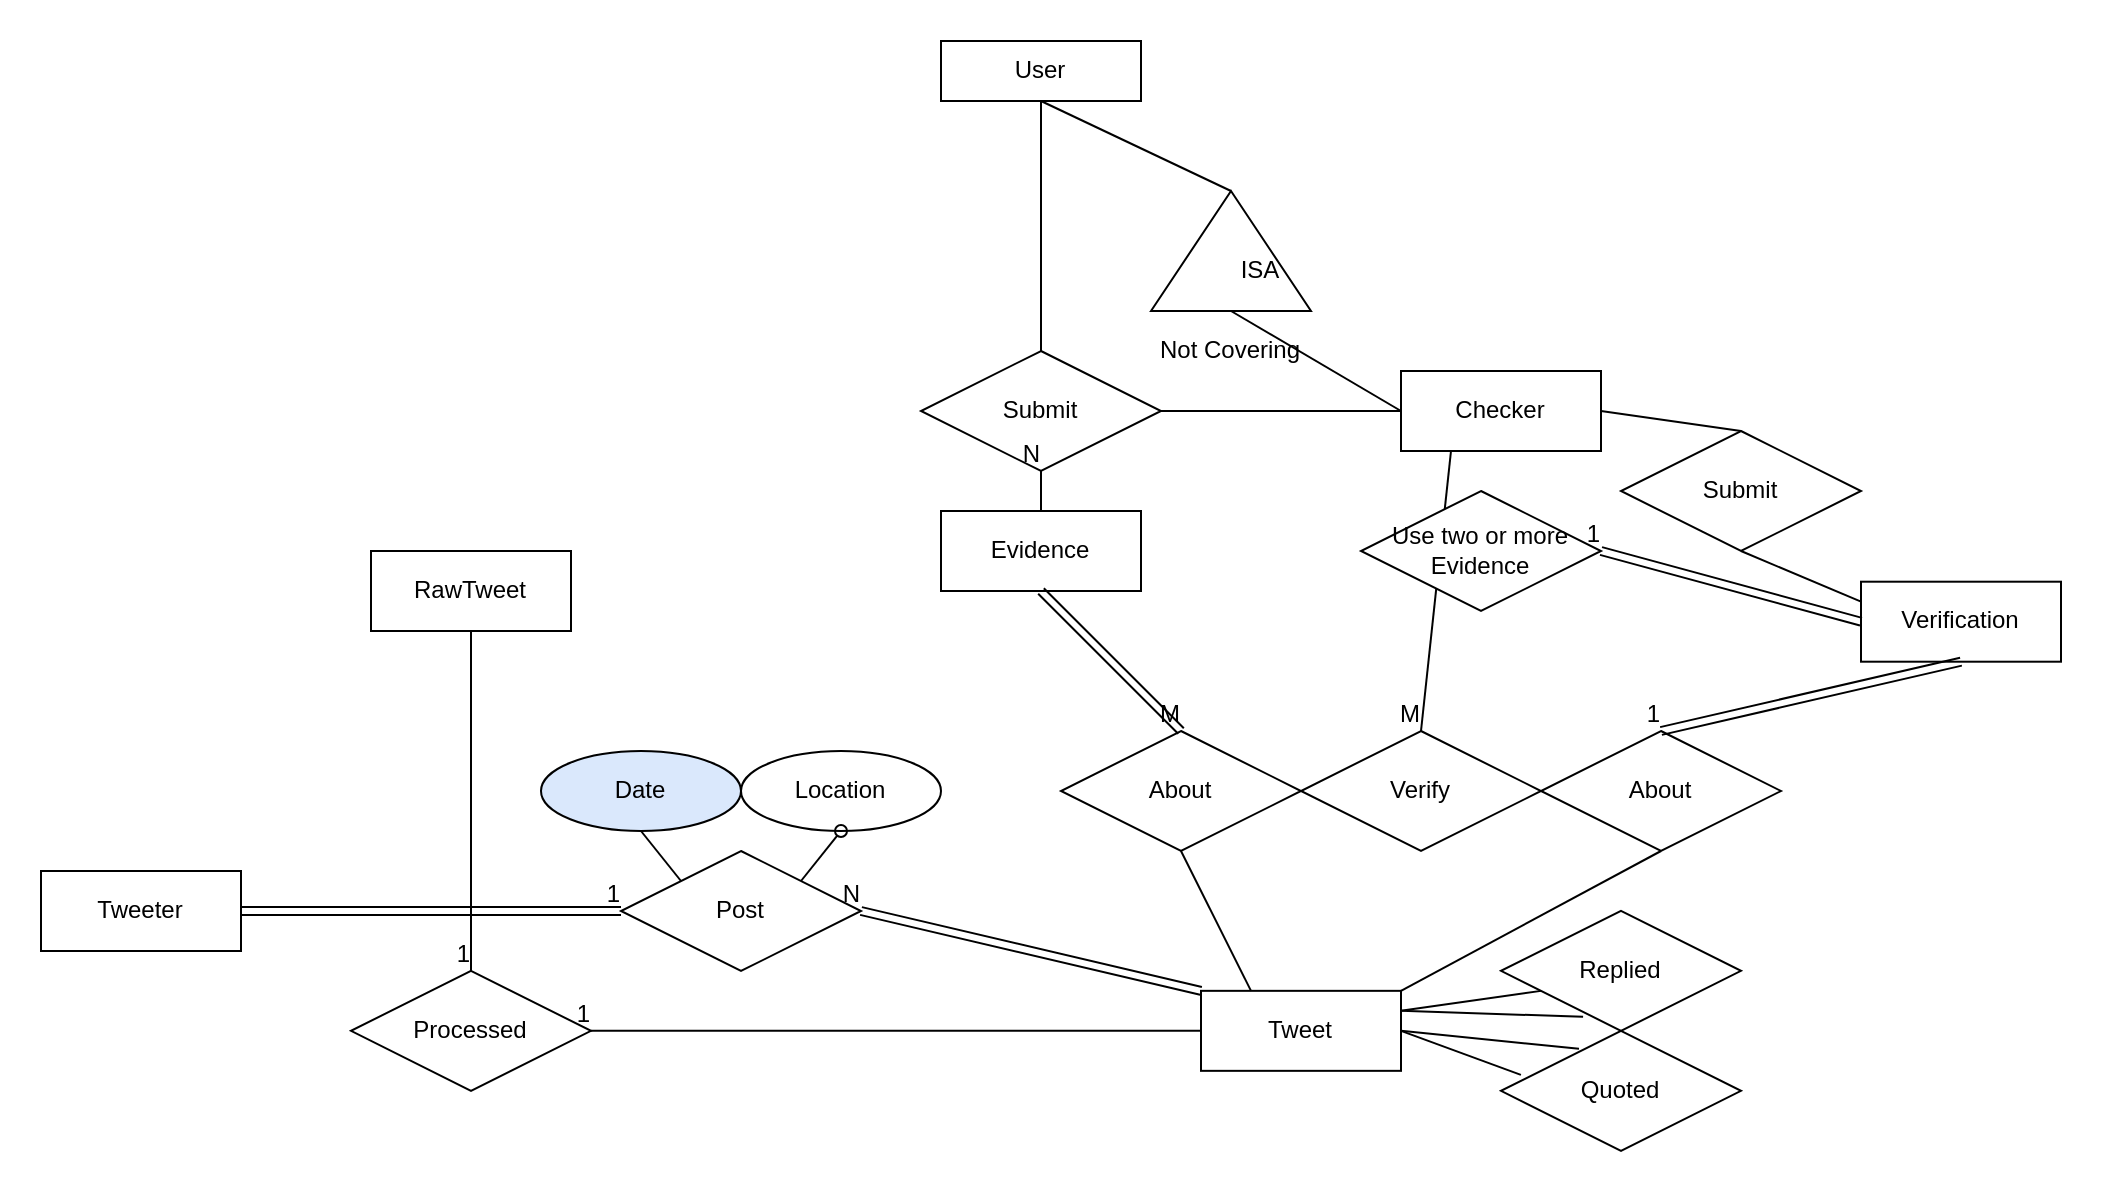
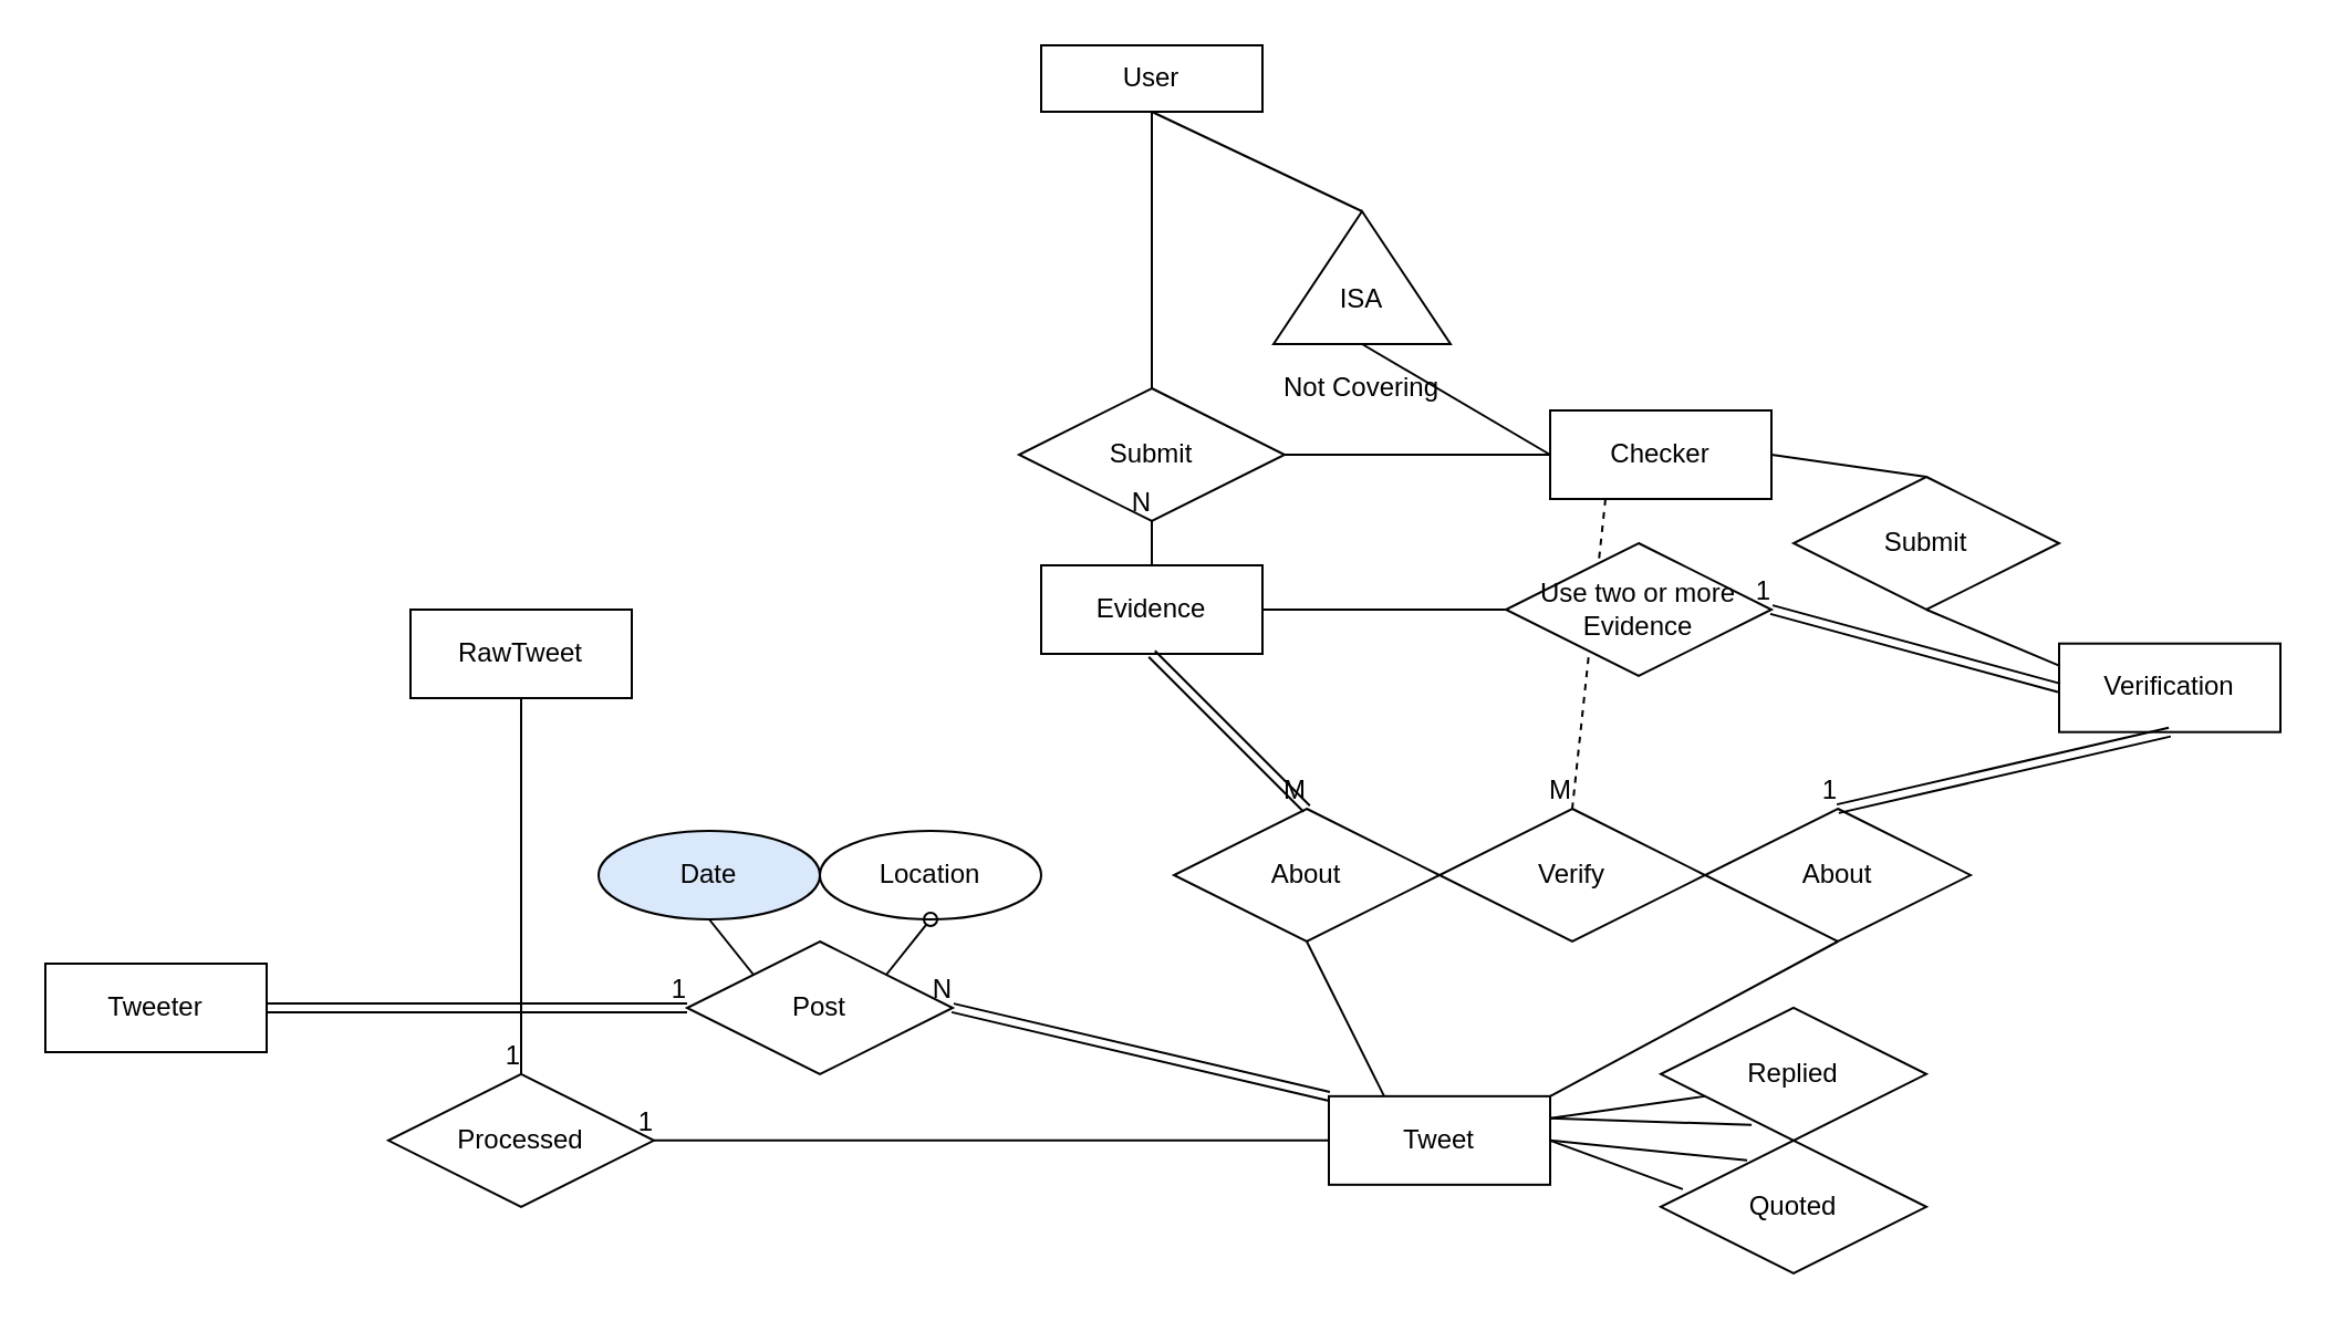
  <mxCell id="0" />
  <mxCell id="1" parent="0" />
  <mxCell id="2" value="Tweeter" style="whiteSpace=wrap;html=1;align=center;" parent="1" vertex="1"><mxGeometry x="20" y="435" width="100" height="40" as="geometry" /></mxCell>
  <mxCell id="3" value="Checker" style="whiteSpace=wrap;html=1;align=center;" parent="1" vertex="1"><mxGeometry x="700" y="185" width="100" height="40" as="geometry" /></mxCell>
  <mxCell id="4" value="RawTweet" style="whiteSpace=wrap;html=1;align=center;" parent="1" vertex="1"><mxGeometry x="185" y="275" width="100" height="40" as="geometry" /></mxCell>
  <mxCell id="5" value="Tweet" style="whiteSpace=wrap;html=1;align=center;" parent="1" vertex="1"><mxGeometry x="600" y="494.92" width="100" height="40" as="geometry" /></mxCell>
  <mxCell id="6" value="Evidence" style="whiteSpace=wrap;html=1;align=center;" parent="1" vertex="1"><mxGeometry x="470" y="255" width="100" height="40" as="geometry" /></mxCell>
  <mxCell id="7" value="Verification" style="whiteSpace=wrap;html=1;align=center;" parent="1" vertex="1"><mxGeometry x="930" y="290.35" width="100" height="40" as="geometry" /></mxCell>
  <mxCell id="8" value="User" style="whiteSpace=wrap;html=1;align=center;" parent="1" vertex="1"><mxGeometry x="470" y="20" width="100" height="30" as="geometry" /></mxCell>
  <mxCell id="9" value="" style="triangle;whiteSpace=wrap;html=1;direction=north;" parent="1" vertex="1"><mxGeometry x="575" y="95" width="80" height="60" as="geometry" /></mxCell>
- <mxCell id="10" value="ISA" style="text;html=1;strokeColor=none;fillColor=none;align=center;verticalAlign=middle;whiteSpace=wrap;rounded=0;" parent="1" vertex="1"><mxGeometry x="610" y="125" width="40" height="20" as="geometry" /></mxCell>
+ <mxCell id="10" value="ISA" style="text;html=1;strokeColor=none;fillColor=none;align=center;verticalAlign=middle;whiteSpace=wrap;rounded=0;" parent="1" vertex="1"><mxGeometry x="595" y="125" width="40" height="20" as="geometry" /></mxCell>
  <mxCell id="11" value="" style="endArrow=none;html=1;rounded=0;entryX=0.5;entryY=1;entryDx=0;entryDy=0;exitX=1;exitY=0.5;exitDx=0;exitDy=0;" parent="1" source="9" target="8" edge="1"><mxGeometry relative="1" as="geometry"><mxPoint x="20" y="555" as="sourcePoint" /><mxPoint x="180" y="555" as="targetPoint" /></mxGeometry></mxCell>
  <mxCell id="12" value="" style="endArrow=none;html=1;rounded=0;exitX=0;exitY=0.5;exitDx=0;exitDy=0;entryX=0;entryY=0.5;entryDx=0;entryDy=0;" parent="1" source="3" target="9" edge="1"><mxGeometry relative="1" as="geometry"><mxPoint x="20" y="575" as="sourcePoint" /><mxPoint x="620" y="155" as="targetPoint" /></mxGeometry></mxCell>
  <mxCell id="13" value="Not Covering" style="text;html=1;strokeColor=none;fillColor=none;align=center;verticalAlign=middle;whiteSpace=wrap;rounded=0;" parent="1" vertex="1"><mxGeometry x="570" y="165" width="90" height="20" as="geometry" /></mxCell>
  <mxCell id="14" value="Processed" style="shape=rhombus;perimeter=rhombusPerimeter;whiteSpace=wrap;html=1;align=center;" parent="1" vertex="1"><mxGeometry x="175" y="484.92" width="120" height="60" as="geometry" /></mxCell>
  <mxCell id="15" value="" style="endArrow=none;html=1;rounded=0;exitX=0.5;exitY=1;exitDx=0;exitDy=0;entryX=0.5;entryY=0;entryDx=0;entryDy=0;" parent="1" source="4" target="14" edge="1"><mxGeometry relative="1" as="geometry"><mxPoint x="20" y="565" as="sourcePoint" /><mxPoint x="180" y="565" as="targetPoint" /></mxGeometry></mxCell>
  <mxCell id="16" value="1" style="resizable=0;html=1;align=right;verticalAlign=bottom;" parent="15" connectable="0" vertex="1"><mxGeometry x="1" relative="1" as="geometry" /></mxCell>
  <mxCell id="17" value="" style="endArrow=none;html=1;rounded=0;entryX=1;entryY=0.5;entryDx=0;entryDy=0;exitX=0;exitY=0.5;exitDx=0;exitDy=0;" parent="1" source="5" target="14" edge="1"><mxGeometry relative="1" as="geometry"><mxPoint x="20" y="565" as="sourcePoint" /><mxPoint x="180" y="565" as="targetPoint" /></mxGeometry></mxCell>
  <mxCell id="18" value="1" style="resizable=0;html=1;align=right;verticalAlign=bottom;" parent="17" connectable="0" vertex="1"><mxGeometry x="1" relative="1" as="geometry" /></mxCell>
  <mxCell id="19" value="Post" style="shape=rhombus;perimeter=rhombusPerimeter;whiteSpace=wrap;html=1;align=center;" parent="1" vertex="1"><mxGeometry x="310" y="425" width="120" height="60" as="geometry" /></mxCell>
  <mxCell id="20" value="" style="shape=link;html=1;rounded=0;entryX=1;entryY=0.5;entryDx=0;entryDy=0;exitX=0;exitY=0;exitDx=0;exitDy=0;" parent="1" source="5" target="19" edge="1"><mxGeometry relative="1" as="geometry"><mxPoint x="20" y="565" as="sourcePoint" /><mxPoint x="180" y="565" as="targetPoint" /></mxGeometry></mxCell>
  <mxCell id="21" value="N" style="resizable=0;html=1;align=right;verticalAlign=bottom;" parent="20" connectable="0" vertex="1"><mxGeometry x="1" relative="1" as="geometry" /></mxCell>
  <mxCell id="22" value="Date" style="ellipse;whiteSpace=wrap;html=1;align=center;fillColor=#dae8fc;" parent="1" vertex="1"><mxGeometry x="270" y="375" width="100" height="40" as="geometry" /></mxCell>
  <mxCell id="23" value="Location" style="ellipse;whiteSpace=wrap;html=1;align=center;" parent="1" vertex="1"><mxGeometry x="370" y="375" width="100" height="40" as="geometry" /></mxCell>
  <mxCell id="24" value="" style="endArrow=oval;html=1;rounded=0;entryX=0.5;entryY=1;entryDx=0;entryDy=0;exitX=1;exitY=0;exitDx=0;exitDy=0;endFill=0;" parent="1" source="19" target="23" edge="1"><mxGeometry relative="1" as="geometry"><mxPoint x="20" y="565" as="sourcePoint" /><mxPoint x="180" y="565" as="targetPoint" /></mxGeometry></mxCell>
  <mxCell id="25" value="" style="endArrow=none;html=1;rounded=0;entryX=0.5;entryY=1;entryDx=0;entryDy=0;exitX=0;exitY=0;exitDx=0;exitDy=0;" parent="1" source="19" target="22" edge="1"><mxGeometry relative="1" as="geometry"><mxPoint x="20" y="585" as="sourcePoint" /><mxPoint x="180" y="585" as="targetPoint" /></mxGeometry></mxCell>
  <mxCell id="26" value="Replied" style="shape=rhombus;perimeter=rhombusPerimeter;whiteSpace=wrap;html=1;align=center;" parent="1" vertex="1"><mxGeometry x="750" y="454.92" width="120" height="60" as="geometry" /></mxCell>
  <mxCell id="27" value="Quoted" style="shape=rhombus;perimeter=rhombusPerimeter;whiteSpace=wrap;html=1;align=center;" parent="1" vertex="1"><mxGeometry x="750" y="514.92" width="120" height="60" as="geometry" /></mxCell>
  <mxCell id="28" value="" style="endArrow=none;html=1;rounded=0;entryX=1;entryY=0.25;entryDx=0;entryDy=0;exitX=0.167;exitY=0.667;exitDx=0;exitDy=0;exitPerimeter=0;" parent="1" source="26" target="5" edge="1"><mxGeometry relative="1" as="geometry"><mxPoint x="20" y="575" as="sourcePoint" /><mxPoint x="180" y="575" as="targetPoint" /></mxGeometry></mxCell>
  <mxCell id="29" value="" style="endArrow=none;html=1;rounded=0;entryX=0.342;entryY=0.883;entryDx=0;entryDy=0;entryPerimeter=0;exitX=1;exitY=0.25;exitDx=0;exitDy=0;" parent="1" source="5" target="26" edge="1"><mxGeometry relative="1" as="geometry"><mxPoint x="20" y="595" as="sourcePoint" /><mxPoint x="180" y="595" as="targetPoint" /></mxGeometry></mxCell>
  <mxCell id="30" value="" style="endArrow=none;html=1;rounded=0;entryX=0.083;entryY=0.367;entryDx=0;entryDy=0;entryPerimeter=0;exitX=1;exitY=0.5;exitDx=0;exitDy=0;" parent="1" source="5" target="27" edge="1"><mxGeometry relative="1" as="geometry"><mxPoint x="20" y="615" as="sourcePoint" /><mxPoint x="180" y="615" as="targetPoint" /></mxGeometry></mxCell>
  <mxCell id="31" value="" style="endArrow=none;html=1;rounded=0;entryX=0.325;entryY=0.15;entryDx=0;entryDy=0;entryPerimeter=0;exitX=1;exitY=0.5;exitDx=0;exitDy=0;" parent="1" source="5" target="27" edge="1"><mxGeometry relative="1" as="geometry"><mxPoint x="20" y="635" as="sourcePoint" /><mxPoint x="180" y="635" as="targetPoint" /></mxGeometry></mxCell>
  <mxCell id="32" value="Submit" style="shape=rhombus;perimeter=rhombusPerimeter;whiteSpace=wrap;html=1;align=center;" parent="1" vertex="1"><mxGeometry x="460" y="175" width="120" height="60" as="geometry" /></mxCell>
  <mxCell id="33" value="About" style="shape=rhombus;perimeter=rhombusPerimeter;whiteSpace=wrap;html=1;align=center;" parent="1" vertex="1"><mxGeometry x="530" y="365" width="120" height="60" as="geometry" /></mxCell>
  <mxCell id="34" value="" style="shape=link;html=1;rounded=0;endArrow=oval;endFill=0;exitX=0.5;exitY=1;exitDx=0;exitDy=0;entryX=0.5;entryY=0;entryDx=0;entryDy=0;" parent="1" source="6" target="33" edge="1"><mxGeometry relative="1" as="geometry"><mxPoint x="20" y="595" as="sourcePoint" /><mxPoint x="180" y="595" as="targetPoint" /></mxGeometry></mxCell>
  <mxCell id="35" value="M" style="resizable=0;html=1;align=right;verticalAlign=bottom;" parent="34" connectable="0" vertex="1"><mxGeometry x="1" relative="1" as="geometry" /></mxCell>
  <mxCell id="36" value="" style="endArrow=none;html=1;rounded=0;entryX=0.5;entryY=1;entryDx=0;entryDy=0;exitX=0.5;exitY=0;exitDx=0;exitDy=0;" parent="1" source="6" target="32" edge="1"><mxGeometry relative="1" as="geometry"><mxPoint x="20" y="595" as="sourcePoint" /><mxPoint x="180" y="595" as="targetPoint" /></mxGeometry></mxCell>
  <mxCell id="37" value="N" style="resizable=0;html=1;align=right;verticalAlign=bottom;" parent="36" connectable="0" vertex="1"><mxGeometry x="1" relative="1" as="geometry" /></mxCell>
  <mxCell id="38" value="" style="endArrow=none;html=1;rounded=0;entryX=0.5;entryY=1;entryDx=0;entryDy=0;exitX=0.5;exitY=0;exitDx=0;exitDy=0;" parent="1" source="32" target="8" edge="1"><mxGeometry relative="1" as="geometry"><mxPoint x="20" y="595" as="sourcePoint" /><mxPoint x="180" y="595" as="targetPoint" /></mxGeometry></mxCell>
  <mxCell id="39" value="" style="endArrow=none;html=1;rounded=0;entryX=0;entryY=0.5;entryDx=0;entryDy=0;exitX=1;exitY=0.5;exitDx=0;exitDy=0;" parent="1" source="32" target="3" edge="1"><mxGeometry relative="1" as="geometry"><mxPoint x="20" y="595" as="sourcePoint" /><mxPoint x="180" y="595" as="targetPoint" /></mxGeometry></mxCell>
  <mxCell id="40" value="Submit" style="shape=rhombus;perimeter=rhombusPerimeter;whiteSpace=wrap;html=1;align=center;" parent="1" vertex="1"><mxGeometry x="810" y="215" width="120" height="60" as="geometry" /></mxCell>
  <mxCell id="41" value="" style="endArrow=none;html=1;rounded=0;entryX=0.5;entryY=1;entryDx=0;entryDy=0;exitX=0;exitY=0.25;exitDx=0;exitDy=0;" parent="1" source="7" target="40" edge="1"><mxGeometry relative="1" as="geometry"><mxPoint x="20" y="595" as="sourcePoint" /><mxPoint x="180" y="595" as="targetPoint" /></mxGeometry></mxCell>
  <mxCell id="42" value="" style="endArrow=none;html=1;rounded=0;entryX=0.5;entryY=0;entryDx=0;entryDy=0;exitX=1;exitY=0.5;exitDx=0;exitDy=0;" parent="1" source="3" target="40" edge="1"><mxGeometry relative="1" as="geometry"><mxPoint x="20" y="595" as="sourcePoint" /><mxPoint x="180" y="595" as="targetPoint" /></mxGeometry></mxCell>
  <mxCell id="43" value="Verify" style="shape=rhombus;perimeter=rhombusPerimeter;whiteSpace=wrap;html=1;align=center;" parent="1" vertex="1"><mxGeometry x="650" y="365" width="120" height="60" as="geometry" /></mxCell>
- <mxCell id="44" value="" style="endArrow=none;html=1;rounded=0;entryX=0.5;entryY=0;entryDx=0;entryDy=0;exitX=0.25;exitY=1;exitDx=0;exitDy=0;" parent="1" source="3" target="43" edge="1"><mxGeometry relative="1" as="geometry"><mxPoint x="20" y="635" as="sourcePoint" /><mxPoint x="180" y="635" as="targetPoint" /></mxGeometry></mxCell>
+ <mxCell id="44" value="" style="endArrow=none;html=1;rounded=0;entryX=0.5;entryY=0;entryDx=0;entryDy=0;exitX=0.25;exitY=1;exitDx=0;exitDy=0;dashed=1;" parent="1" source="3" target="43" edge="1"><mxGeometry relative="1" as="geometry"><mxPoint x="20" y="635" as="sourcePoint" /><mxPoint x="180" y="635" as="targetPoint" /></mxGeometry></mxCell>
  <mxCell id="45" value="M" style="resizable=0;html=1;align=right;verticalAlign=bottom;" parent="44" connectable="0" vertex="1"><mxGeometry x="1" relative="1" as="geometry" /></mxCell>
  <mxCell id="46" value="About" style="shape=rhombus;perimeter=rhombusPerimeter;whiteSpace=wrap;html=1;align=center;" parent="1" vertex="1"><mxGeometry x="770" y="365" width="120" height="60" as="geometry" /></mxCell>
  <mxCell id="47" value="" style="shape=link;html=1;rounded=0;endArrow=oval;endFill=0;exitX=0.5;exitY=1;exitDx=0;exitDy=0;entryX=0.5;entryY=0;entryDx=0;entryDy=0;" parent="1" source="7" target="46" edge="1"><mxGeometry relative="1" as="geometry"><mxPoint x="20" y="595" as="sourcePoint" /><mxPoint x="180" y="595" as="targetPoint" /></mxGeometry></mxCell>
  <mxCell id="48" value="1" style="resizable=0;html=1;align=right;verticalAlign=bottom;" parent="47" connectable="0" vertex="1"><mxGeometry x="1" relative="1" as="geometry" /></mxCell>
  <mxCell id="49" value="Use two or more Evidence" style="shape=rhombus;perimeter=rhombusPerimeter;whiteSpace=wrap;html=1;align=center;" parent="1" vertex="1"><mxGeometry x="680" y="245" width="120" height="60" as="geometry" /></mxCell>
  <mxCell id="50" value="" style="shape=link;html=1;rounded=0;endArrow=oval;endFill=0;exitX=0;exitY=0.5;exitDx=0;exitDy=0;entryX=1;entryY=0.5;entryDx=0;entryDy=0;" parent="1" source="7" target="49" edge="1"><mxGeometry relative="1" as="geometry"><mxPoint x="20" y="595" as="sourcePoint" /><mxPoint x="180" y="595" as="targetPoint" /></mxGeometry></mxCell>
  <mxCell id="51" value="1" style="resizable=0;html=1;align=right;verticalAlign=bottom;" parent="50" connectable="0" vertex="1"><mxGeometry x="1" relative="1" as="geometry" /></mxCell>
  <mxCell id="52" value="" style="endArrow=none;html=1;rounded=0;entryX=0.5;entryY=1;entryDx=0;entryDy=0;exitX=0.25;exitY=0;exitDx=0;exitDy=0;" parent="1" source="5" target="33" edge="1"><mxGeometry relative="1" as="geometry"><mxPoint x="20" y="595" as="sourcePoint" /><mxPoint x="180" y="595" as="targetPoint" /></mxGeometry></mxCell>
  <mxCell id="53" value="" style="endArrow=none;html=1;rounded=0;entryX=0.5;entryY=1;entryDx=0;entryDy=0;exitX=1;exitY=0;exitDx=0;exitDy=0;" parent="1" source="5" target="46" edge="1"><mxGeometry relative="1" as="geometry"><mxPoint x="20" y="615" as="sourcePoint" /><mxPoint x="180" y="615" as="targetPoint" /></mxGeometry></mxCell>
+ <mxCell id="54" value="" style="endArrow=none;html=1;rounded=0;entryX=0;entryY=0.5;entryDx=0;entryDy=0;exitX=1;exitY=0.5;exitDx=0;exitDy=0;" parent="1" source="6" target="49" edge="1"><mxGeometry relative="1" as="geometry"><mxPoint x="20" y="595" as="sourcePoint" /><mxPoint x="180" y="595" as="targetPoint" /></mxGeometry></mxCell>
  <mxCell id="55" value="" style="shape=link;html=1;rounded=0;entryX=0;entryY=0.5;entryDx=0;entryDy=0;exitX=1;exitY=0.5;exitDx=0;exitDy=0;" edge="1" parent="1" source="2" target="19"><mxGeometry relative="1" as="geometry"><mxPoint x="20" y="595" as="sourcePoint" /><mxPoint x="180" y="595" as="targetPoint" /></mxGeometry></mxCell>
  <mxCell id="56" value="1" style="resizable=0;html=1;align=right;verticalAlign=bottom;" connectable="0" vertex="1" parent="55"><mxGeometry x="1" relative="1" as="geometry" /></mxCell>
